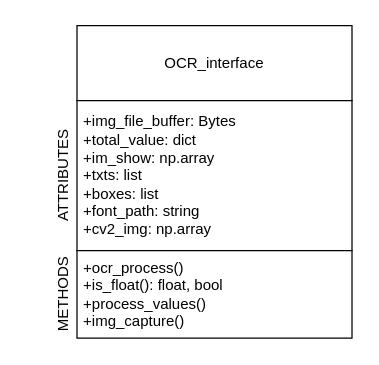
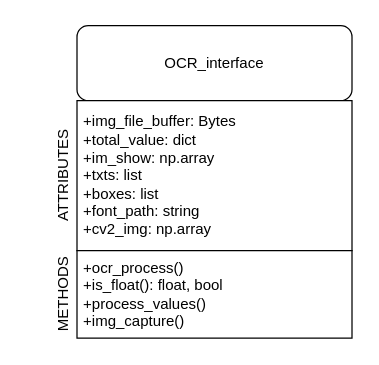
  <mxCell id="0" />
  <mxCell id="1" parent="0" />
  <mxCell id="2" value="" style="group" vertex="1" connectable="0" parent="1"><mxGeometry x="35" y="20" width="246" height="250" as="geometry" /></mxCell>
- <mxCell id="3" value="OCR_interface" style="rounded=0;whiteSpace=wrap;html=1;" vertex="1" parent="2"><mxGeometry x="26" width="220" height="60" as="geometry" /></mxCell>
+ <mxCell id="3" value="OCR_interface" style="whiteSpace=wrap;html=1;rounded=1;" vertex="1" parent="2"><mxGeometry x="26" width="220" height="60" as="geometry" /></mxCell>
  <mxCell id="4" value="&amp;nbsp;+img_file_buffer: Bytes&lt;br&gt;&amp;nbsp;+total_value: dict&lt;br&gt;&amp;nbsp;+im_show: np.array&lt;br&gt;&amp;nbsp;+txts: list&lt;br&gt;&amp;nbsp;+boxes: list&lt;br&gt;&amp;nbsp;+font_path: string&lt;br&gt;&amp;nbsp;+cv2_img: np.array" style="rounded=0;whiteSpace=wrap;html=1;align=left;" vertex="1" parent="2"><mxGeometry x="26" y="60" width="220" height="120" as="geometry" /></mxCell>
  <mxCell id="5" value="ATTRIBUTES" style="text;html=1;strokeColor=none;fillColor=none;align=center;verticalAlign=middle;whiteSpace=wrap;rounded=0;rotation=-90;" vertex="1" parent="2"><mxGeometry x="-15" y="105" width="60" height="30" as="geometry" /></mxCell>
  <mxCell id="6" value="&amp;nbsp;+ocr_process()&lt;br&gt;&amp;nbsp;+is_float(): float, bool&lt;br&gt;&amp;nbsp;+process_values()&lt;br&gt;&amp;nbsp;+img_capture()" style="rounded=0;whiteSpace=wrap;html=1;align=left;" vertex="1" parent="2"><mxGeometry x="26" y="180" width="220" height="70" as="geometry" /></mxCell>
  <mxCell id="7" value="METHODS" style="text;html=1;strokeColor=none;fillColor=none;align=center;verticalAlign=middle;whiteSpace=wrap;rounded=0;rotation=-90;" vertex="1" parent="2"><mxGeometry x="-15" y="200" width="60" height="30" as="geometry" /></mxCell>
